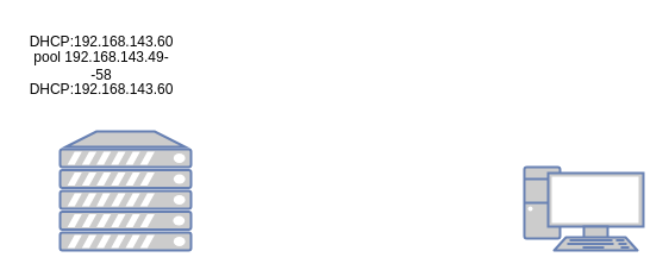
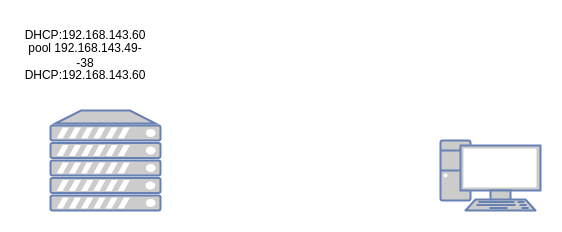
  <mxCell id="0" />
  <mxCell id="1" parent="0" />
  <mxCell id="2" value="" style="fontColor=#0066CC;verticalAlign=top;verticalLabelPosition=bottom;labelPosition=center;align=center;html=1;outlineConnect=0;fillColor=#CCCCCC;strokeColor=#6881B3;gradientColor=none;gradientDirection=north;strokeWidth=2;shape=mxgraph.networks.server;" vertex="1" parent="1"><mxGeometry x="50" y="110" width="110" height="100" as="geometry" /></mxCell>
- <mxCell id="3" value="pool 192.168.143.49--58" style="text;html=1;strokeColor=none;fillColor=none;align=center;verticalAlign=middle;whiteSpace=wrap;rounded=0;" vertex="1" parent="1"><mxGeometry x="20" y="40" width="130" height="30" as="geometry" /></mxCell>
+ <mxCell id="3" value="pool 192.168.143.49--38" style="text;html=1;strokeColor=none;fillColor=none;align=center;verticalAlign=middle;whiteSpace=wrap;rounded=0;" vertex="1" parent="1"><mxGeometry x="20" y="40" width="130" height="30" as="geometry" /></mxCell>
  <mxCell id="4" value="DHCP:192.168.143.60" style="text;html=1;strokeColor=none;fillColor=none;align=center;verticalAlign=middle;whiteSpace=wrap;rounded=0;" vertex="1" parent="1"><mxGeometry x="20" y="20" width="130" height="30" as="geometry" /></mxCell>
  <mxCell id="5" value="DHCP:192.168.143.60" style="text;html=1;strokeColor=none;fillColor=none;align=center;verticalAlign=middle;whiteSpace=wrap;rounded=0;" vertex="1" parent="1"><mxGeometry x="20" y="60" width="130" height="30" as="geometry" /></mxCell>
  <mxCell id="6" value="" style="fontColor=#0066CC;verticalAlign=top;verticalLabelPosition=bottom;labelPosition=center;align=center;html=1;outlineConnect=0;fillColor=#CCCCCC;strokeColor=#6881B3;gradientColor=none;gradientDirection=north;strokeWidth=2;shape=mxgraph.networks.pc;" vertex="1" parent="1"><mxGeometry x="440" y="140" width="100" height="70" as="geometry" /></mxCell>
